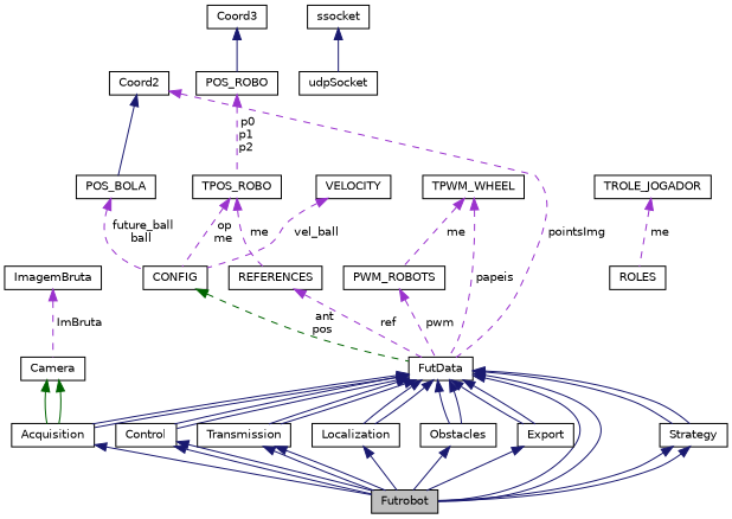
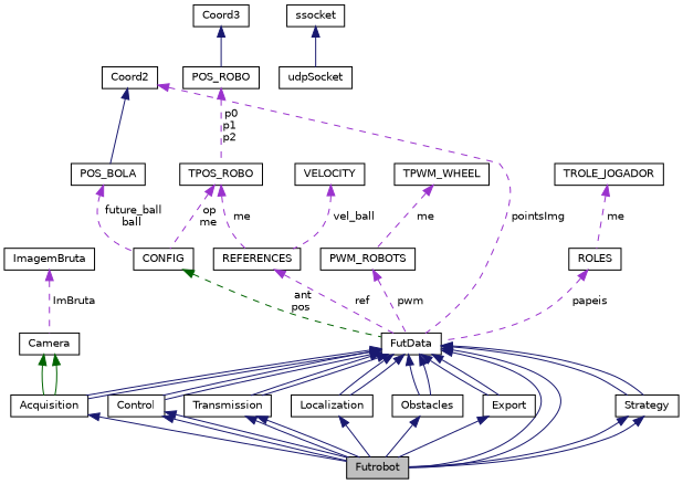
  digraph {
    node [color=black fillcolor=white fontname=Helvetica fontsize=10 shape=record style=filled]
    edge [color=midnightblue dir=back fontname=Helvetica fontsize=10 labelfontname=Helvetica labelfontsize=10 style=solid]
    n1 [fillcolor=grey75 fontcolor=black height=0.2 label=Futrobot width=0.4]
    n2 [height=0.2 label=Strategy width=0.4]
    n3 [height=0.2 label=FutData width=0.4]
    n4 [height=0.2 label=Control width=0.4]
    n5 [height=0.2 label=Transmission width=0.4]
    n6 [height=0.2 label=Acquisition width=0.4]
    n7 [height=0.2 label=Localization width=0.4]
    n8 [height=0.2 label=Obstacles width=0.4]
    n9 [height=0.2 label=Export width=0.4]
    n10 [height=0.2 label=PWM_ROBOTS width=0.4]
    n11 [height=0.2 label=TPWM_WHEEL width=0.4]
    n12 [height=0.2 label=CONFIG width=0.4]
    n13 [height=0.2 label=TPOS_ROBO width=0.4]
    n14 [height=0.2 label=REFERENCES width=0.4]
    n15 [height=0.2 label=POS_ROBO width=0.4]
    n16 [height=0.2 label=Coord3 width=0.4]
    n17 [height=0.2 label=VELOCITY width=0.4]
    n18 [height=0.2 label=POS_BOLA width=0.4]
    n19 [height=0.2 label=Coord2 width=0.4]
    n20 [height=0.2 label=ROLES width=0.4]
    n21 [height=0.2 label=TROLE_JOGADOR width=0.4]
    n22 [height=0.2 label=udpSocket width=0.4]
    n23 [height=0.2 label=ssocket width=0.4]
    n24 [height=0.2 label=Camera width=0.4]
    n25 [height=0.2 label=ImagemBruta width=0.4]
    n2 -> n1
    n2 -> n1
    n3 -> n1
    n3 -> n1
    n3 -> n2
    n3 -> n2
    n3 -> n4
    n3 -> n4
    n3 -> n5
    n3 -> n5
    n3 -> n6
    n3 -> n6
    n3 -> n7
    n3 -> n7
    n3 -> n8
    n3 -> n8
    n3 -> n9
    n3 -> n9
    n4 -> n1
    n4 -> n1
    n5 -> n1
    n5 -> n1
    n6 -> n1
    n7 -> n1
    n8 -> n1
    n9 -> n1
    n10 -> n3 [color=darkorchid3 label=" pwm" style=dashed]
    n11 -> n10 [color=darkorchid3 label=" me" style=dashed]
    n12 -> n3 [color=darkgreen label=" ant\npos" style=dashed]
    n13 -> n12 [color=darkorchid3 label=" op\nme" style=dashed]
    n13 -> n14 [color=darkorchid3 label=" me" style=dashed]
    n14 -> n3 [color=darkorchid3 label=" ref" style=dashed]
    n15 -> n13 [color=darkorchid3 label=" p0\np1\np2" style=dashed]
    n16 -> n15
-   n17 -> n12 [color=darkorchid3 label=" vel_ball" style=dashed]
+   n17 -> n14 [color=darkorchid3 label=" vel_ball" style=dashed]
    n18 -> n12 [color=darkorchid3 label=" future_ball\nball" style=dashed]
    n19 -> n3 [color=darkorchid3 label=" pointsImg" style=dashed]
    n19 -> n18
-   n11 -> n3 [color=darkorchid3 label=" papeis" style=dashed]
+   n20 -> n3 [color=darkorchid3 label=" papeis" style=dashed]
    n21 -> n20 [color=darkorchid3 label=" me" style=dashed]
    n23 -> n22
    n24 -> n6 [color=darkgreen]
    n24 -> n6 [color=darkgreen]
    n25 -> n24 [color=darkorchid3 label=" ImBruta" style=dashed]
  }
